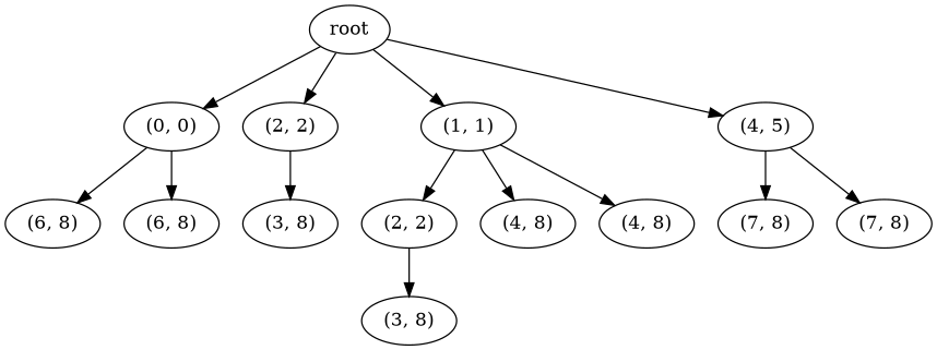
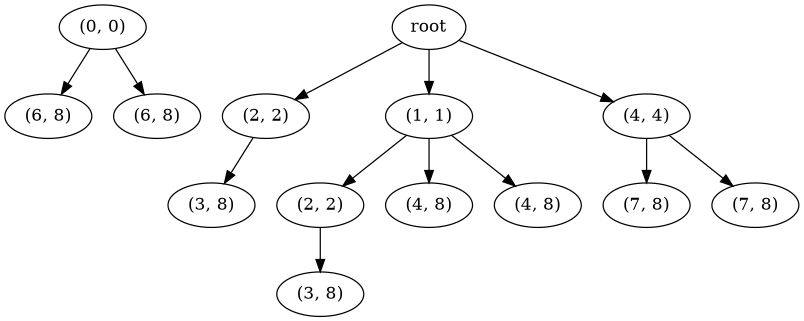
  digraph {
    n1 [label="(0, 0)"]
    n2 [label="(6, 8)"]
    n3 [label="(6, 8)"]
    root
    n5 [label="(2, 2)"]
    n6 [label="(1, 1)"]
-   n7 [label="(4, 5)"]
+   n7 [label="(4, 4)"]
    n8 [label="(3, 8)"]
    n9 [label="(2, 2)"]
    n10 [label="(4, 8)"]
    n11 [label="(4, 8)"]
    n12 [label="(7, 8)"]
    n13 [label="(7, 8)"]
    n14 [label="(3, 8)"]
    n1 -> n2
    n1 -> n3
-   root -> n1
    root -> n5
    root -> n6
    root -> n7
    n5 -> n8
    n6 -> n9
    n6 -> n10
    n6 -> n11
    n7 -> n12
    n7 -> n13
    n9 -> n14
  }
